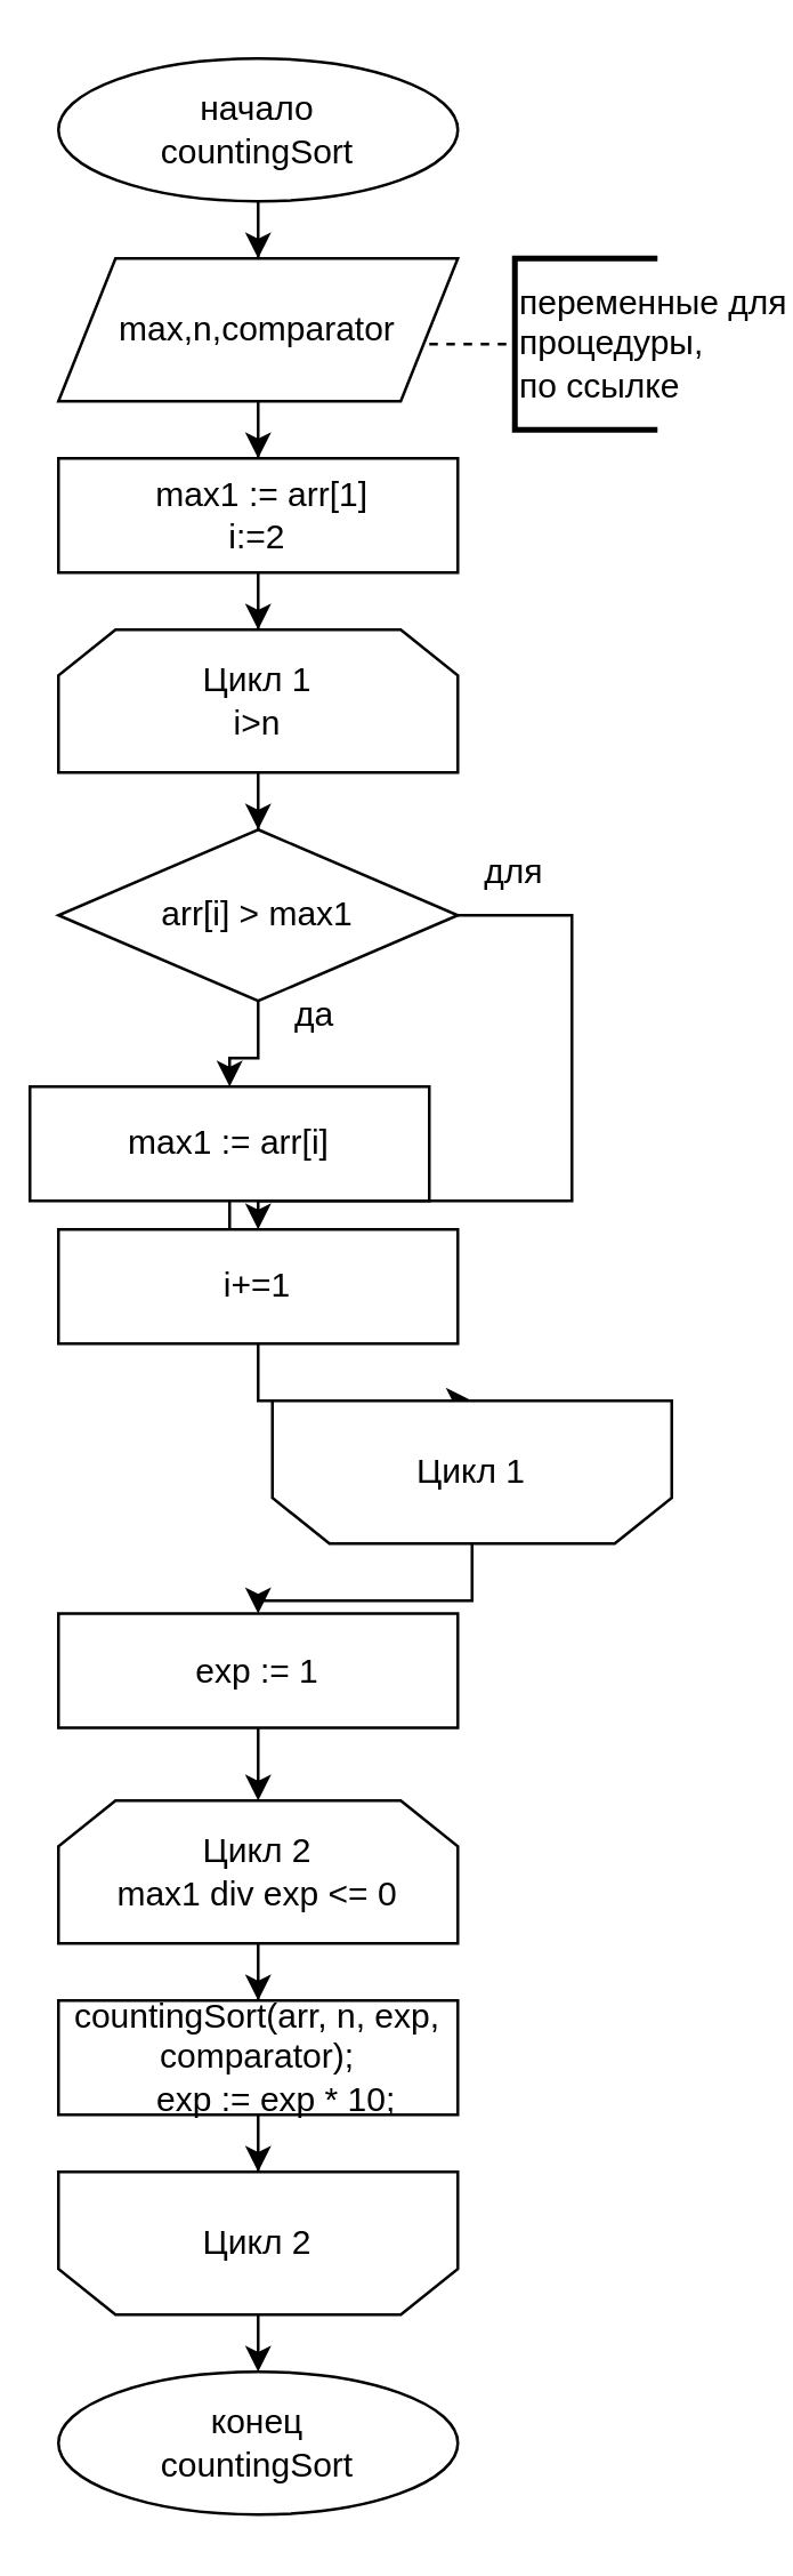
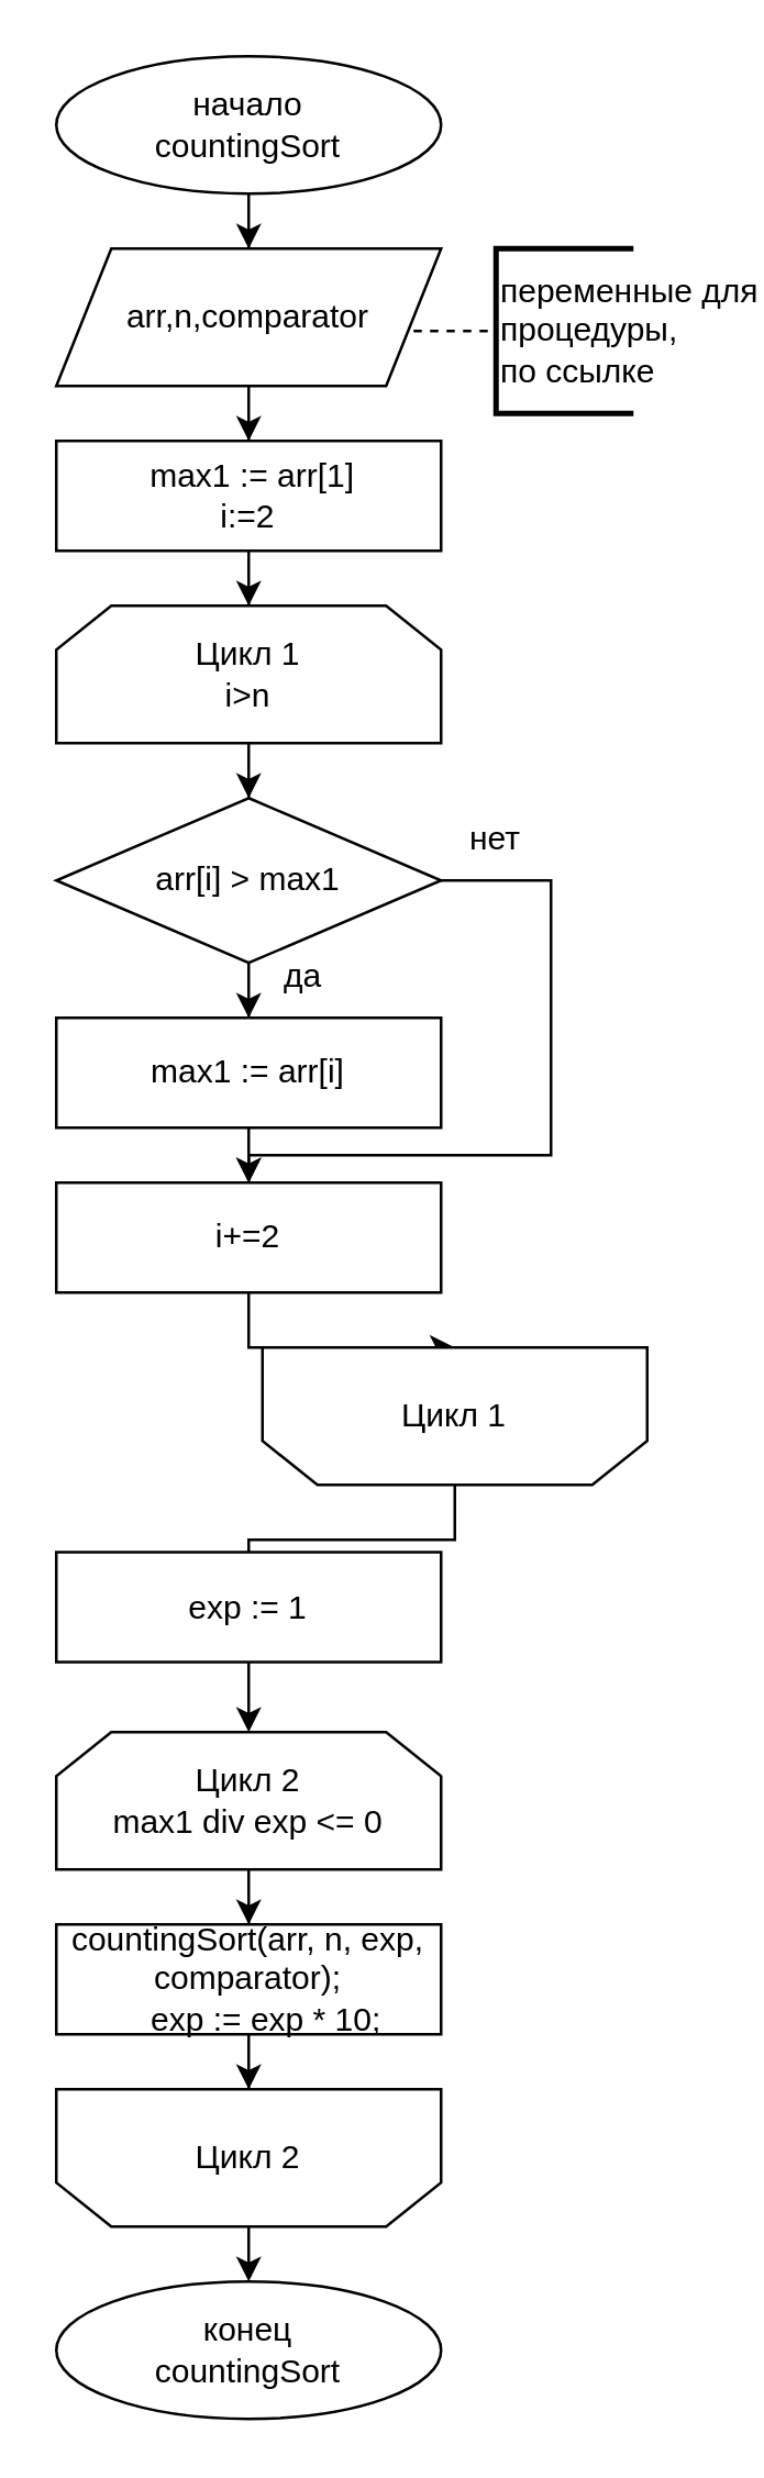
  <mxCell id="0" />
  <mxCell id="1" parent="0" />
  <mxCell id="2" style="edgeStyle=orthogonalEdgeStyle;rounded=0;orthogonalLoop=1;jettySize=auto;html=1;" edge="1" parent="1" source="3" target="5"><mxGeometry relative="1" as="geometry"><mxPoint x="90" y="100" as="targetPoint" /></mxGeometry></mxCell>
  <mxCell id="3" value="начало&lt;div&gt;countingSort&lt;/div&gt;" style="ellipse;whiteSpace=wrap;html=1;" vertex="1" parent="1"><mxGeometry x="20" width="140" height="50" as="geometry" y="20" /></mxCell>
  <mxCell id="4" style="edgeStyle=orthogonalEdgeStyle;rounded=0;orthogonalLoop=1;jettySize=auto;html=1;" edge="1" parent="1" source="5" target="9"><mxGeometry relative="1" as="geometry"><mxPoint x="90" y="160" as="targetPoint" /></mxGeometry></mxCell>
- <mxCell id="5" value="max,n,comparator" style="shape=parallelogram;perimeter=parallelogramPerimeter;whiteSpace=wrap;html=1;fixedSize=1;" vertex="1" parent="1"><mxGeometry x="20" y="90" width="140" height="50" as="geometry" /></mxCell>
+ <mxCell id="5" value="arr,n,comparator" style="shape=parallelogram;perimeter=parallelogramPerimeter;whiteSpace=wrap;html=1;fixedSize=1;" vertex="1" parent="1"><mxGeometry x="20" y="90" width="140" height="50" as="geometry" /></mxCell>
  <mxCell id="6" value="" style="endArrow=none;dashed=1;html=1;rounded=0;" edge="1" parent="1" target="7"><mxGeometry width="50" height="50" relative="1" as="geometry"><mxPoint x="150" y="120" as="sourcePoint" /><mxPoint x="220" y="120" as="targetPoint" /></mxGeometry></mxCell>
  <mxCell id="7" value="переменные для&lt;div&gt;процедуры,&lt;/div&gt;&lt;div&gt;по ссылке&lt;/div&gt;" style="strokeWidth=2;html=1;shape=mxgraph.flowchart.annotation_1;align=left;pointerEvents=1;" vertex="1" parent="1"><mxGeometry x="180" y="90" width="50" height="60" as="geometry" /></mxCell>
  <mxCell id="8" style="edgeStyle=orthogonalEdgeStyle;rounded=0;orthogonalLoop=1;jettySize=auto;html=1;" edge="1" parent="1" source="9" target="11"><mxGeometry relative="1" as="geometry"><mxPoint x="90" y="220" as="targetPoint" /></mxGeometry></mxCell>
  <mxCell id="9" value="&amp;nbsp;max1 := arr[1]&lt;div&gt;i:=2&lt;/div&gt;" style="rounded=0;whiteSpace=wrap;html=1;" vertex="1" parent="1"><mxGeometry x="20" y="160" width="140" height="40" as="geometry" /></mxCell>
  <mxCell id="10" style="edgeStyle=orthogonalEdgeStyle;rounded=0;orthogonalLoop=1;jettySize=auto;html=1;" edge="1" parent="1" source="11" target="14"><mxGeometry relative="1" as="geometry"><mxPoint x="90" y="290" as="targetPoint" /></mxGeometry></mxCell>
  <mxCell id="11" value="Цикл 1&lt;div&gt;i&amp;gt;n&lt;/div&gt;" style="shape=loopLimit;whiteSpace=wrap;html=1;" vertex="1" parent="1"><mxGeometry x="20" y="220" width="140" height="50" as="geometry" /></mxCell>
  <mxCell id="12" style="edgeStyle=orthogonalEdgeStyle;rounded=0;orthogonalLoop=1;jettySize=auto;html=1;" edge="1" parent="1" source="14" target="16"><mxGeometry relative="1" as="geometry"><mxPoint x="90" y="370" as="targetPoint" /></mxGeometry></mxCell>
  <mxCell id="13" style="edgeStyle=orthogonalEdgeStyle;rounded=0;orthogonalLoop=1;jettySize=auto;html=1;exitX=1;exitY=0.5;exitDx=0;exitDy=0;entryX=0.5;entryY=0;entryDx=0;entryDy=0;" edge="1" parent="1" source="14" target="18"><mxGeometry relative="1" as="geometry"><Array as="points"><mxPoint x="200" y="320" /><mxPoint x="200" y="420" /><mxPoint x="90" y="420" /></Array></mxGeometry></mxCell>
  <mxCell id="14" value="arr[i] &amp;gt; max1" style="rhombus;whiteSpace=wrap;html=1;" vertex="1" parent="1"><mxGeometry x="20" y="290" width="140" height="60" as="geometry" /></mxCell>
  <mxCell id="15" style="edgeStyle=orthogonalEdgeStyle;rounded=0;orthogonalLoop=1;jettySize=auto;html=1;" edge="1" parent="1" source="16" target="18"><mxGeometry relative="1" as="geometry"><mxPoint x="90" y="440" as="targetPoint" /></mxGeometry></mxCell>
- <mxCell id="16" value="max1 := arr[i]" style="rounded=0;whiteSpace=wrap;html=1;" vertex="1" parent="1"><mxGeometry x="10" y="380" width="140" height="40" as="geometry" /></mxCell>
+ <mxCell id="16" value="max1 := arr[i]" style="rounded=0;whiteSpace=wrap;html=1;" vertex="1" parent="1"><mxGeometry x="20" y="370" width="140" height="40" as="geometry" /></mxCell>
  <mxCell id="17" style="edgeStyle=orthogonalEdgeStyle;rounded=0;orthogonalLoop=1;jettySize=auto;html=1;" edge="1" parent="1" source="18" target="22"><mxGeometry relative="1" as="geometry"><mxPoint x="90" y="490" as="targetPoint" /></mxGeometry></mxCell>
- <mxCell id="18" value="i+=1" style="rounded=0;whiteSpace=wrap;html=1;" vertex="1" parent="1"><mxGeometry x="20" y="430" width="140" height="40" as="geometry" /></mxCell>
- <mxCell id="19" value="для" style="text;html=1;align=center;verticalAlign=middle;whiteSpace=wrap;rounded=0;" vertex="1" parent="1"><mxGeometry x="150" y="290" width="60" height="30" as="geometry" /></mxCell>
+ <mxCell id="18" value="i+=2" style="rounded=0;whiteSpace=wrap;html=1;" vertex="1" parent="1"><mxGeometry x="20" y="430" width="140" height="40" as="geometry" /></mxCell>
+ <mxCell id="19" value="нет" style="text;html=1;align=center;verticalAlign=middle;whiteSpace=wrap;rounded=0;" vertex="1" parent="1"><mxGeometry x="150" y="290" width="60" height="30" as="geometry" /></mxCell>
  <mxCell id="20" value="да" style="text;html=1;align=center;verticalAlign=middle;whiteSpace=wrap;rounded=0;" vertex="1" parent="1"><mxGeometry x="80" y="340" width="60" height="30" as="geometry" /></mxCell>
- <mxCell id="21" style="edgeStyle=orthogonalEdgeStyle;rounded=0;orthogonalLoop=1;jettySize=auto;html=1;" edge="1" parent="1" source="22" target="24"><mxGeometry relative="1" as="geometry"><mxPoint x="90" y="560" as="targetPoint" /></mxGeometry></mxCell>
+ <mxCell id="21" style="edgeStyle=orthogonalEdgeStyle;rounded=0;orthogonalLoop=1;jettySize=auto;html=1;endArrow=none;" edge="1" parent="1" source="22" target="24"><mxGeometry relative="1" as="geometry"><mxPoint x="90" y="560" as="targetPoint" /></mxGeometry></mxCell>
  <mxCell id="22" value="Цикл 1" style="shape=loopLimit;whiteSpace=wrap;html=1;direction=west;" vertex="1" parent="1"><mxGeometry x="95" y="490" width="140" height="50" as="geometry" /></mxCell>
  <mxCell id="23" style="edgeStyle=orthogonalEdgeStyle;rounded=0;orthogonalLoop=1;jettySize=auto;html=1;" edge="1" parent="1" source="24" target="26"><mxGeometry relative="1" as="geometry"><mxPoint x="90" y="630" as="targetPoint" /></mxGeometry></mxCell>
  <mxCell id="24" value="exp := 1" style="rounded=0;whiteSpace=wrap;html=1;" vertex="1" parent="1"><mxGeometry x="20" y="564.5" width="140" height="40" as="geometry" /></mxCell>
  <mxCell id="25" style="edgeStyle=orthogonalEdgeStyle;rounded=0;orthogonalLoop=1;jettySize=auto;html=1;" edge="1" parent="1" source="26" target="28"><mxGeometry relative="1" as="geometry"><mxPoint x="90" y="700" as="targetPoint" /></mxGeometry></mxCell>
  <mxCell id="26" value="Цикл 2&lt;div&gt;max1 div exp &amp;lt;= 0&lt;/div&gt;" style="shape=loopLimit;whiteSpace=wrap;html=1;" vertex="1" parent="1"><mxGeometry x="20" y="630" width="140" height="50" as="geometry" /></mxCell>
  <mxCell id="27" style="edgeStyle=orthogonalEdgeStyle;rounded=0;orthogonalLoop=1;jettySize=auto;html=1;" edge="1" parent="1" source="28" target="30"><mxGeometry relative="1" as="geometry"><mxPoint x="90" y="760" as="targetPoint" /></mxGeometry></mxCell>
  <mxCell id="28" value="&lt;div&gt;countingSort(arr, n, exp, comparator);&lt;/div&gt;&lt;div&gt;&amp;nbsp; &amp;nbsp; exp := exp * 10;&lt;/div&gt;" style="rounded=0;whiteSpace=wrap;html=1;" vertex="1" parent="1"><mxGeometry x="20" y="700" width="140" height="40" as="geometry" /></mxCell>
  <mxCell id="29" style="edgeStyle=orthogonalEdgeStyle;rounded=0;orthogonalLoop=1;jettySize=auto;html=1;" edge="1" parent="1" source="30"><mxGeometry relative="1" as="geometry"><mxPoint x="90" y="830" as="targetPoint" /></mxGeometry></mxCell>
  <mxCell id="30" value="Цикл 2" style="shape=loopLimit;whiteSpace=wrap;html=1;direction=west;" vertex="1" parent="1"><mxGeometry x="20" y="760" width="140" height="50" as="geometry" /></mxCell>
  <mxCell id="31" value="конец&lt;br&gt;&lt;div&gt;countingSort&lt;/div&gt;" style="ellipse;whiteSpace=wrap;html=1;" vertex="1" parent="1"><mxGeometry x="20" y="830" width="140" height="50" as="geometry" /></mxCell>
